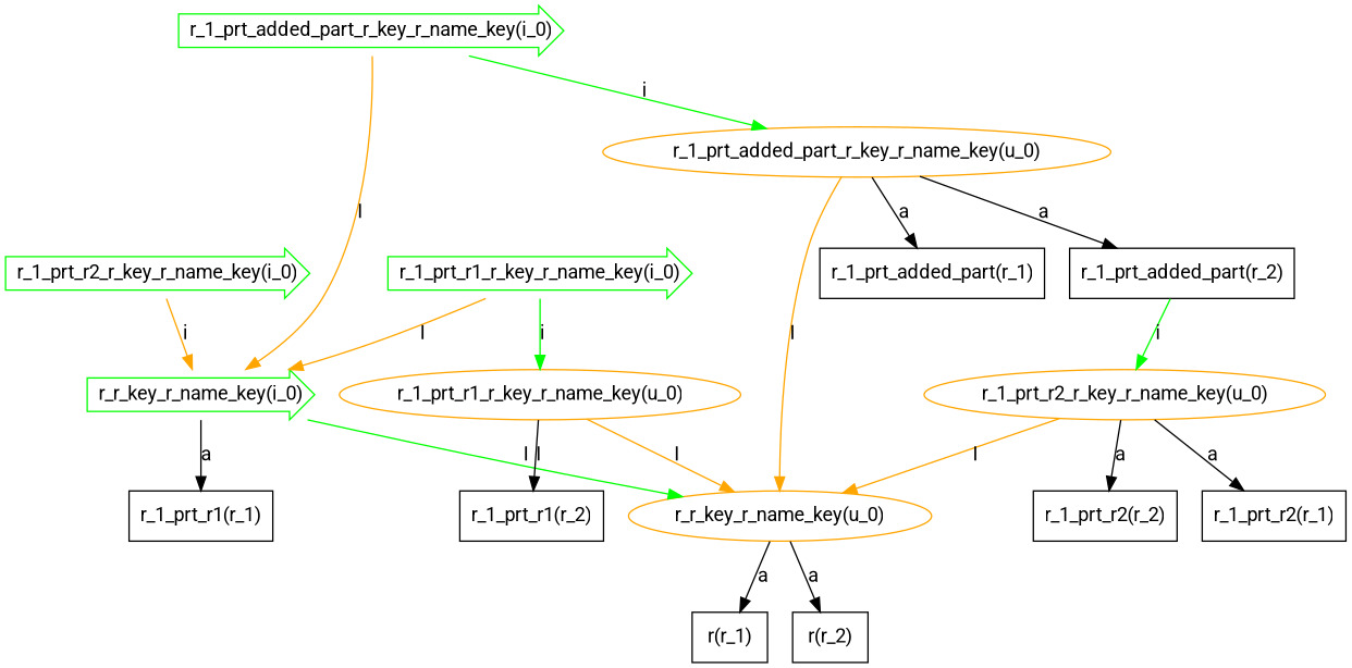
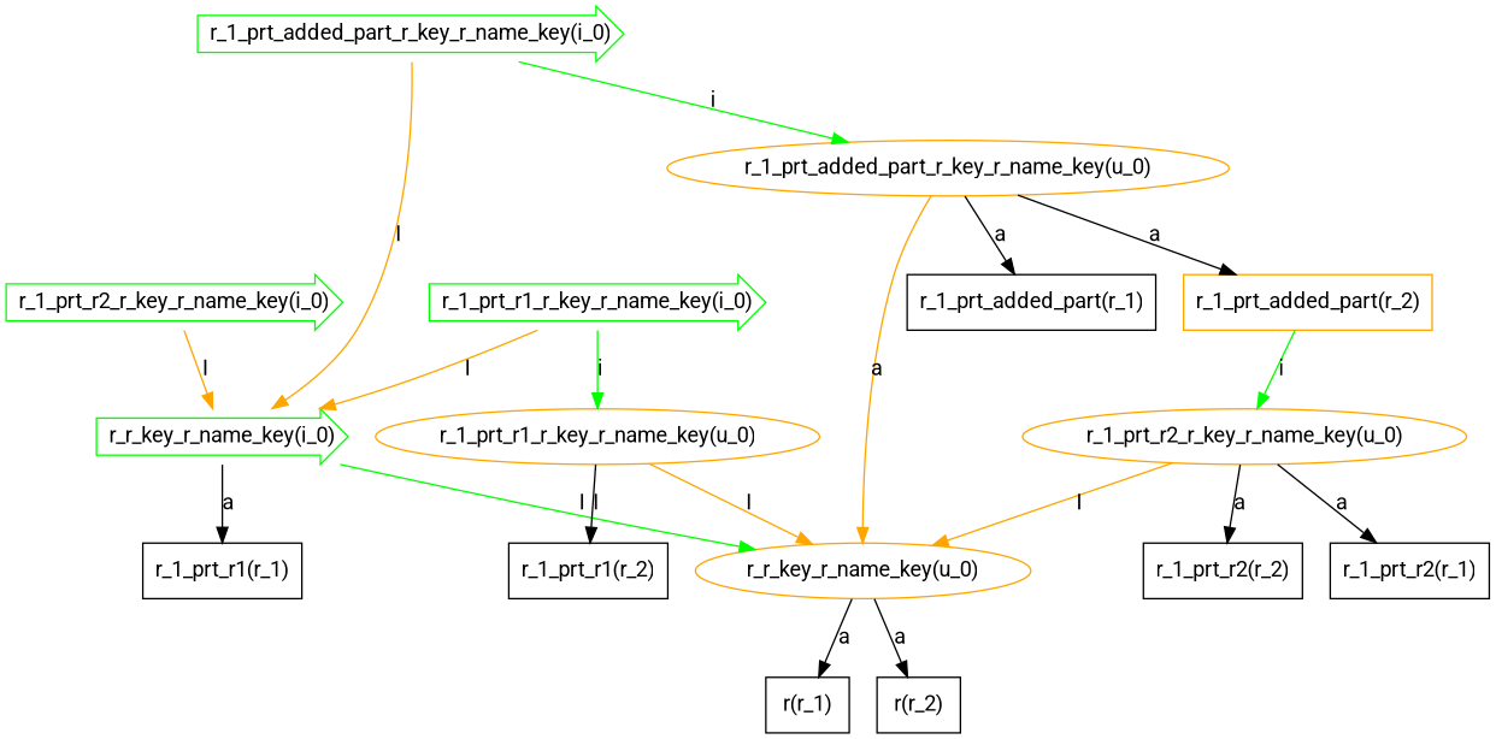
  digraph {
    fontname=Roboto
    node [color=black fontname=Roboto shape=rectangle]
    edge [color=black fontname=Roboto]
    "r_1_prt_r1_r_key_r_name_key(i_0)" [color=green shape=rarrow]
    "r_r_key_r_name_key(i_0)" [color=green shape=rarrow]
    "r_1_prt_r1_r_key_r_name_key(u_0)" [color=orange shape=ellipse]
    "r_r_key_r_name_key(u_0)" [color=orange shape=ellipse]
    "r_1_prt_r1(r_1)"
    "r_1_prt_r1(r_2)"
    "r(r_1)"
    "r(r_2)"
    "r_1_prt_added_part_r_key_r_name_key(i_0)" [color=green shape=rarrow]
    "r_1_prt_added_part_r_key_r_name_key(u_0)" [color=orange shape=ellipse]
-   "r_1_prt_added_part(r_2)"
+   "r_1_prt_added_part(r_2)" [color=orange]
    "r_1_prt_added_part(r_1)"
    "r_1_prt_r2_r_key_r_name_key(i_0)" [color=green shape=rarrow]
    "r_1_prt_r2_r_key_r_name_key(u_0)" [color=orange shape=ellipse]
    "r_1_prt_r2(r_2)"
    "r_1_prt_r2(r_1)"
    "r_1_prt_r1_r_key_r_name_key(i_0)" -> "r_r_key_r_name_key(i_0)" [color=orange label=I]
    "r_1_prt_r1_r_key_r_name_key(i_0)" -> "r_1_prt_r1_r_key_r_name_key(u_0)" [color=green label=i]
    "r_r_key_r_name_key(i_0)" -> "r_r_key_r_name_key(u_0)" [color=green label=I]
    "r_r_key_r_name_key(i_0)" -> "r_1_prt_r1(r_1)" [label=a]
    "r_1_prt_r1_r_key_r_name_key(u_0)" -> "r_r_key_r_name_key(u_0)" [color=orange label=I]
    "r_1_prt_r1_r_key_r_name_key(u_0)" -> "r_1_prt_r1(r_2)" [label=I]
    "r_r_key_r_name_key(u_0)" -> "r(r_1)" [label=a]
    "r_r_key_r_name_key(u_0)" -> "r(r_2)" [label=a]
    "r_1_prt_added_part_r_key_r_name_key(i_0)" -> "r_r_key_r_name_key(i_0)" [color=orange label=I]
    "r_1_prt_added_part_r_key_r_name_key(i_0)" -> "r_1_prt_added_part_r_key_r_name_key(u_0)" [color=green label=i]
-   "r_1_prt_added_part_r_key_r_name_key(u_0)" -> "r_r_key_r_name_key(u_0)" [color=orange label=I]
+   "r_1_prt_added_part_r_key_r_name_key(u_0)" -> "r_r_key_r_name_key(u_0)" [color=orange label=a]
    "r_1_prt_added_part_r_key_r_name_key(u_0)" -> "r_1_prt_added_part(r_2)" [label=a]
    "r_1_prt_added_part_r_key_r_name_key(u_0)" -> "r_1_prt_added_part(r_1)" [label=a]
    "r_1_prt_added_part(r_2)" -> "r_1_prt_r2_r_key_r_name_key(u_0)" [color=green label=i]
-   "r_1_prt_r2_r_key_r_name_key(i_0)" -> "r_r_key_r_name_key(i_0)" [color=orange label=i]
+   "r_1_prt_r2_r_key_r_name_key(i_0)" -> "r_r_key_r_name_key(i_0)" [color=orange label=I]
    "r_1_prt_r2_r_key_r_name_key(u_0)" -> "r_r_key_r_name_key(u_0)" [color=orange label=I]
    "r_1_prt_r2_r_key_r_name_key(u_0)" -> "r_1_prt_r2(r_2)" [label=a]
    "r_1_prt_r2_r_key_r_name_key(u_0)" -> "r_1_prt_r2(r_1)" [label=a]
  }
